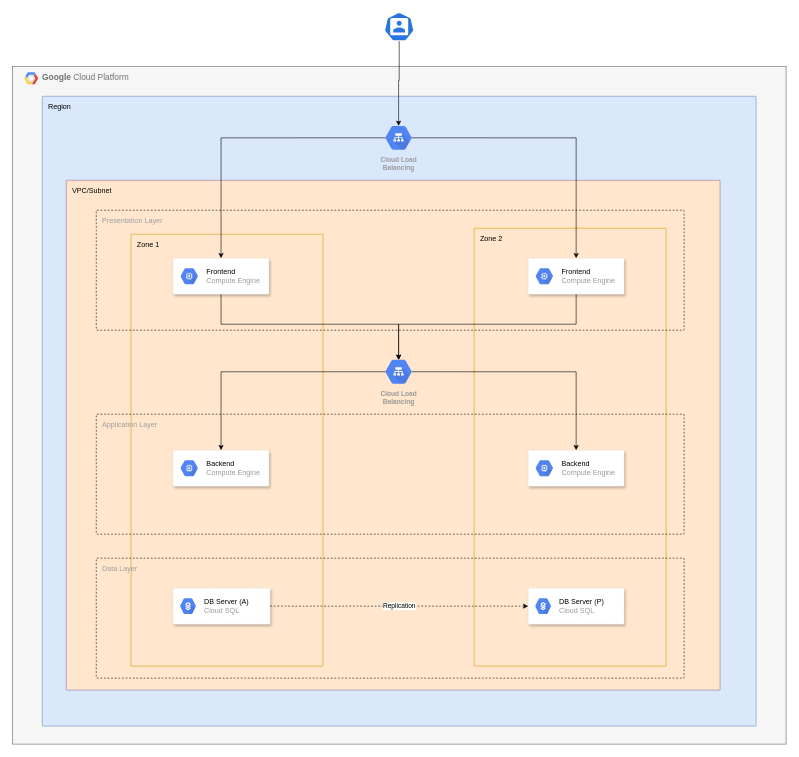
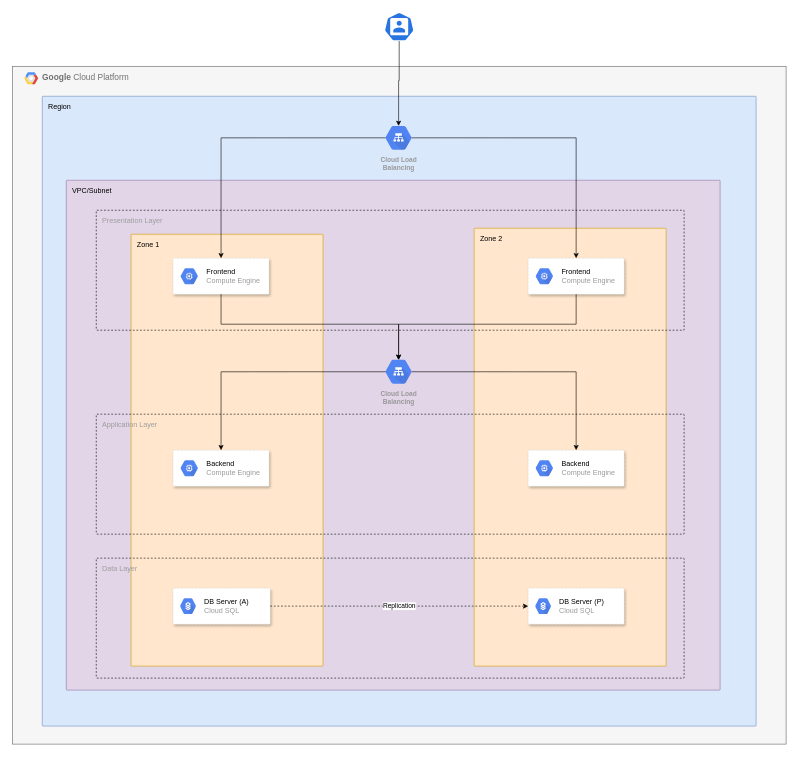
  <mxCell id="0" />
  <mxCell id="1" parent="0" />
  <mxCell id="2" value="&lt;b&gt;Google &lt;/b&gt;Cloud Platform" style="fillColor=#F6F6F6;strokeColor=#666666;shadow=0;gradientColor=none;fontSize=14;align=left;spacing=10;fontColor=#717171;9E9E9E;verticalAlign=top;spacingTop=-4;fontStyle=0;spacingLeft=40;html=1;container=0;" parent="1" vertex="1"><mxGeometry x="20" y="110" width="1290" height="1130" as="geometry" /></mxCell>
  <mxCell id="3" value="Region" style="sketch=0;points=[[0,0,0],[0.25,0,0],[0.5,0,0],[0.75,0,0],[1,0,0],[1,0.25,0],[1,0.5,0],[1,0.75,0],[1,1,0],[0.75,1,0],[0.5,1,0],[0.25,1,0],[0,1,0],[0,0.75,0],[0,0.5,0],[0,0.25,0]];rounded=1;absoluteArcSize=1;arcSize=2;html=1;strokeColor=#6c8ebf;shadow=0;dashed=0;fontSize=12;align=left;verticalAlign=top;spacing=10;spacingTop=-4;fillColor=#dae8fc;" vertex="1" parent="1"><mxGeometry x="70" y="160" width="1190" height="1050" as="geometry" /></mxCell>
- <mxCell id="4" value="VPC/Subnet" style="sketch=0;points=[[0,0,0],[0.25,0,0],[0.5,0,0],[0.75,0,0],[1,0,0],[1,0.25,0],[1,0.5,0],[1,0.75,0],[1,1,0],[0.75,1,0],[0.5,1,0],[0.25,1,0],[0,1,0],[0,0.75,0],[0,0.5,0],[0,0.25,0]];rounded=1;absoluteArcSize=1;arcSize=2;html=1;strokeColor=#9673a6;shadow=0;dashed=0;fontSize=12;align=left;verticalAlign=top;spacing=10;spacingTop=-4;fillColor=#ffe6cc;" vertex="1" parent="1"><mxGeometry x="110" y="300" width="1090" height="850" as="geometry" /></mxCell>
+ <mxCell id="4" value="VPC/Subnet" style="sketch=0;points=[[0,0,0],[0.25,0,0],[0.5,0,0],[0.75,0,0],[1,0,0],[1,0.25,0],[1,0.5,0],[1,0.75,0],[1,1,0],[0.75,1,0],[0.5,1,0],[0.25,1,0],[0,1,0],[0,0.75,0],[0,0.5,0],[0,0.25,0]];rounded=1;absoluteArcSize=1;arcSize=2;html=1;strokeColor=#9673a6;shadow=0;dashed=0;fontSize=12;align=left;verticalAlign=top;spacing=10;spacingTop=-4;fillColor=#e1d5e7;" vertex="1" parent="1"><mxGeometry x="110" y="300" width="1090" height="850" as="geometry" /></mxCell>
  <mxCell id="5" value="" style="shape=mxgraph.gcp2.google_cloud_platform;fillColor=#F6F6F6;strokeColor=none;shadow=0;gradientColor=none;" parent="1" vertex="1"><mxGeometry x="40" y="120" width="23" height="20" as="geometry"><mxPoint x="20" y="10" as="offset" /></mxGeometry></mxCell>
  <mxCell id="6" value="Cloud Load&#10;Balancing" style="sketch=0;html=1;fillColor=#5184F3;strokeColor=none;verticalAlign=top;labelPosition=center;verticalLabelPosition=bottom;align=center;spacingTop=-6;fontSize=11;fontStyle=1;fontColor=#999999;shape=mxgraph.gcp2.hexIcon;prIcon=cloud_load_balancing;dashed=1;" vertex="1" parent="1"><mxGeometry x="631" y="200" width="66" height="58.5" as="geometry" /></mxCell>
  <mxCell id="7" value="Cloud Load&#10;Balancing" style="sketch=0;html=1;fillColor=#5184F3;strokeColor=none;verticalAlign=top;labelPosition=center;verticalLabelPosition=bottom;align=center;spacingTop=-6;fontSize=11;fontStyle=1;fontColor=#999999;shape=mxgraph.gcp2.hexIcon;prIcon=cloud_load_balancing;dashed=1;" vertex="1" parent="1"><mxGeometry x="631" y="590" width="66" height="58.5" as="geometry" /></mxCell>
  <mxCell id="8" value="Zone 1" style="sketch=0;points=[[0,0,0],[0.25,0,0],[0.5,0,0],[0.75,0,0],[1,0,0],[1,0.25,0],[1,0.5,0],[1,0.75,0],[1,1,0],[0.75,1,0],[0.5,1,0],[0.25,1,0],[0,1,0],[0,0.75,0],[0,0.5,0],[0,0.25,0]];rounded=1;absoluteArcSize=1;arcSize=2;html=1;strokeColor=#d79b00;shadow=0;dashed=0;fontSize=12;align=left;verticalAlign=top;spacing=10;spacingTop=-4;fillColor=#ffe6cc;" vertex="1" parent="1"><mxGeometry x="218" y="390" width="320" height="720" as="geometry" /></mxCell>
  <mxCell id="9" value="Zone 2" style="sketch=0;points=[[0,0,0],[0.25,0,0],[0.5,0,0],[0.75,0,0],[1,0,0],[1,0.25,0],[1,0.5,0],[1,0.75,0],[1,1,0],[0.75,1,0],[0.5,1,0],[0.25,1,0],[0,1,0],[0,0.75,0],[0,0.5,0],[0,0.25,0]];rounded=1;absoluteArcSize=1;arcSize=2;html=1;strokeColor=#d79b00;shadow=0;dashed=0;fontSize=12;align=left;verticalAlign=top;spacing=10;spacingTop=-4;fillColor=#ffe6cc;" vertex="1" parent="1"><mxGeometry x="790" y="380" width="320" height="730" as="geometry" /></mxCell>
  <mxCell id="10" value="Presentation Layer" style="sketch=0;points=[[0,0,0],[0.25,0,0],[0.5,0,0],[0.75,0,0],[1,0,0],[1,0.25,0],[1,0.5,0],[1,0.75,0],[1,1,0],[0.75,1,0],[0.5,1,0],[0.25,1,0],[0,1,0],[0,0.75,0],[0,0.5,0],[0,0.25,0]];rounded=1;absoluteArcSize=1;arcSize=2;html=1;strokeColor=default;gradientColor=none;shadow=0;dashed=1;fontSize=12;fontColor=#9E9E9E;align=left;verticalAlign=top;spacing=10;spacingTop=-4;fillColor=none;" vertex="1" parent="1"><mxGeometry x="160" y="350" width="980" height="200" as="geometry" /></mxCell>
  <mxCell id="11" value="Application Layer" style="sketch=0;points=[[0,0,0],[0.25,0,0],[0.5,0,0],[0.75,0,0],[1,0,0],[1,0.25,0],[1,0.5,0],[1,0.75,0],[1,1,0],[0.75,1,0],[0.5,1,0],[0.25,1,0],[0,1,0],[0,0.75,0],[0,0.5,0],[0,0.25,0]];rounded=1;absoluteArcSize=1;arcSize=2;html=1;strokeColor=default;gradientColor=none;shadow=0;dashed=1;fontSize=12;fontColor=#9E9E9E;align=left;verticalAlign=top;spacing=10;spacingTop=-4;fillColor=none;" vertex="1" parent="1"><mxGeometry x="160" y="690" width="980" height="200" as="geometry" /></mxCell>
  <mxCell id="12" value="Data Layer" style="sketch=0;points=[[0,0,0],[0.25,0,0],[0.5,0,0],[0.75,0,0],[1,0,0],[1,0.25,0],[1,0.5,0],[1,0.75,0],[1,1,0],[0.75,1,0],[0.5,1,0],[0.25,1,0],[0,1,0],[0,0.75,0],[0,0.5,0],[0,0.25,0]];rounded=1;absoluteArcSize=1;arcSize=2;html=1;strokeColor=default;gradientColor=none;shadow=0;dashed=1;fontSize=12;fontColor=#9E9E9E;align=left;verticalAlign=top;spacing=10;spacingTop=-4;fillColor=none;" vertex="1" parent="1"><mxGeometry x="160" y="930" width="980" height="200" as="geometry" /></mxCell>
  <mxCell id="13" value="" style="strokeColor=#dddddd;shadow=1;strokeWidth=1;rounded=1;absoluteArcSize=1;arcSize=2;dashed=1;fillColor=default;" vertex="1" parent="1"><mxGeometry x="288" y="430" width="160" height="60" as="geometry" /></mxCell>
  <mxCell id="14" value="&lt;font color=&quot;#000000&quot;&gt;Frontend&lt;/font&gt;&lt;br&gt;Compute Engine" style="sketch=0;dashed=0;connectable=0;html=1;fillColor=#5184F3;strokeColor=none;shape=mxgraph.gcp2.hexIcon;prIcon=compute_engine;part=1;labelPosition=right;verticalLabelPosition=middle;align=left;verticalAlign=middle;spacingLeft=5;fontColor=#999999;fontSize=12;" vertex="1" parent="13"><mxGeometry y="0.5" width="44" height="39" relative="1" as="geometry"><mxPoint x="5" y="-19.5" as="offset" /></mxGeometry></mxCell>
  <mxCell id="15" value="" style="strokeColor=#dddddd;shadow=1;strokeWidth=1;rounded=1;absoluteArcSize=1;arcSize=2;dashed=1;fillColor=default;" vertex="1" parent="1"><mxGeometry x="880" y="430" width="160" height="60" as="geometry" /></mxCell>
  <mxCell id="16" value="&lt;font color=&quot;#000000&quot;&gt;Frontend&lt;br&gt;&lt;/font&gt;Compute Engine" style="sketch=0;dashed=0;connectable=0;html=1;fillColor=#5184F3;strokeColor=none;shape=mxgraph.gcp2.hexIcon;prIcon=compute_engine;part=1;labelPosition=right;verticalLabelPosition=middle;align=left;verticalAlign=middle;spacingLeft=5;fontColor=#999999;fontSize=12;" vertex="1" parent="15"><mxGeometry y="0.5" width="44" height="39" relative="1" as="geometry"><mxPoint x="5" y="-19.5" as="offset" /></mxGeometry></mxCell>
  <mxCell id="17" value="" style="edgeStyle=orthogonalEdgeStyle;rounded=0;orthogonalLoop=1;jettySize=auto;html=1;entryX=0.5;entryY=0;entryDx=0;entryDy=0;exitX=0.825;exitY=0.5;exitDx=0;exitDy=0;exitPerimeter=0;" edge="1" parent="1" source="6" target="15"><mxGeometry relative="1" as="geometry"><mxPoint x="575" y="239.25" as="sourcePoint" /><mxPoint x="260" y="440" as="targetPoint" /></mxGeometry></mxCell>
  <mxCell id="18" value="" style="edgeStyle=orthogonalEdgeStyle;rounded=0;orthogonalLoop=1;jettySize=auto;html=1;entryX=0.5;entryY=0;entryDx=0;entryDy=0;exitX=0.175;exitY=0.5;exitDx=0;exitDy=0;exitPerimeter=0;" edge="1" parent="1" source="6" target="13"><mxGeometry relative="1" as="geometry"><mxPoint x="647" y="229" as="sourcePoint" /><Array as="points"><mxPoint x="368" y="229" /></Array></mxGeometry></mxCell>
  <mxCell id="19" value="" style="edgeStyle=orthogonalEdgeStyle;rounded=0;orthogonalLoop=1;jettySize=auto;html=1;entryX=0.5;entryY=0.16;entryDx=0;entryDy=0;entryPerimeter=0;exitX=0.5;exitY=1;exitDx=0;exitDy=0;" edge="1" parent="1" source="13" target="7"><mxGeometry relative="1" as="geometry"><mxPoint x="641" y="239.25" as="sourcePoint" /><mxPoint x="378" y="440" as="targetPoint" /></mxGeometry></mxCell>
  <mxCell id="20" value="" style="edgeStyle=orthogonalEdgeStyle;rounded=0;orthogonalLoop=1;jettySize=auto;html=1;entryX=0.5;entryY=0.16;entryDx=0;entryDy=0;entryPerimeter=0;exitX=0.5;exitY=1;exitDx=0;exitDy=0;" edge="1" parent="1" source="15" target="7"><mxGeometry relative="1" as="geometry"><mxPoint x="378" y="500" as="sourcePoint" /><mxPoint x="674" y="609.36" as="targetPoint" /><Array as="points"><mxPoint x="960" y="540" /><mxPoint x="664" y="540" /></Array></mxGeometry></mxCell>
  <mxCell id="21" value="" style="strokeColor=#dddddd;shadow=1;strokeWidth=1;rounded=1;absoluteArcSize=1;arcSize=2;dashed=1;fillColor=default;" vertex="1" parent="1"><mxGeometry x="288" y="750" width="160" height="60" as="geometry" /></mxCell>
  <mxCell id="22" value="&lt;font color=&quot;#000000&quot;&gt;Backend&lt;/font&gt;&lt;br&gt;Compute Engine" style="sketch=0;dashed=0;connectable=0;html=1;fillColor=#5184F3;strokeColor=none;shape=mxgraph.gcp2.hexIcon;prIcon=compute_engine;part=1;labelPosition=right;verticalLabelPosition=middle;align=left;verticalAlign=middle;spacingLeft=5;fontColor=#999999;fontSize=12;" vertex="1" parent="21"><mxGeometry y="0.5" width="44" height="39" relative="1" as="geometry"><mxPoint x="5" y="-19.5" as="offset" /></mxGeometry></mxCell>
  <mxCell id="23" value="" style="strokeColor=#dddddd;shadow=1;strokeWidth=1;rounded=1;absoluteArcSize=1;arcSize=2;dashed=1;fillColor=default;" vertex="1" parent="1"><mxGeometry x="880" y="750" width="160" height="60" as="geometry" /></mxCell>
  <mxCell id="24" value="&lt;font color=&quot;#000000&quot;&gt;Backend&lt;/font&gt;&lt;br&gt;Compute Engine" style="sketch=0;dashed=0;connectable=0;html=1;fillColor=#5184F3;strokeColor=none;shape=mxgraph.gcp2.hexIcon;prIcon=compute_engine;part=1;labelPosition=right;verticalLabelPosition=middle;align=left;verticalAlign=middle;spacingLeft=5;fontColor=#999999;fontSize=12;" vertex="1" parent="23"><mxGeometry y="0.5" width="44" height="39" relative="1" as="geometry"><mxPoint x="5" y="-19.5" as="offset" /></mxGeometry></mxCell>
  <mxCell id="25" value="" style="edgeStyle=orthogonalEdgeStyle;rounded=0;orthogonalLoop=1;jettySize=auto;html=1;entryX=0.5;entryY=0;entryDx=0;entryDy=0;exitX=0.175;exitY=0.5;exitDx=0;exitDy=0;exitPerimeter=0;" edge="1" parent="1" source="7" target="21"><mxGeometry relative="1" as="geometry"><mxPoint x="378" y="500" as="sourcePoint" /><mxPoint x="674" y="609.36" as="targetPoint" /></mxGeometry></mxCell>
  <mxCell id="26" value="" style="edgeStyle=orthogonalEdgeStyle;rounded=0;orthogonalLoop=1;jettySize=auto;html=1;entryX=0.5;entryY=0;entryDx=0;entryDy=0;exitX=0.825;exitY=0.5;exitDx=0;exitDy=0;exitPerimeter=0;" edge="1" parent="1" source="7" target="23"><mxGeometry relative="1" as="geometry"><mxPoint x="652.55" y="629.25" as="sourcePoint" /><mxPoint x="378" y="760" as="targetPoint" /></mxGeometry></mxCell>
  <mxCell id="27" value="" style="strokeColor=#dddddd;shadow=1;strokeWidth=1;rounded=1;absoluteArcSize=1;arcSize=2;dashed=1;fillColor=default;" vertex="1" parent="1"><mxGeometry x="288" y="980" width="162" height="60" as="geometry" /></mxCell>
  <mxCell id="28" value="&lt;font color=&quot;#000000&quot;&gt;DB Server (A)&lt;/font&gt;&lt;br&gt;Cloud SQL" style="sketch=0;dashed=0;connectable=0;html=1;fillColor=#5184F3;strokeColor=none;shape=mxgraph.gcp2.hexIcon;prIcon=cloud_sql;part=1;labelPosition=right;verticalLabelPosition=middle;align=left;verticalAlign=middle;spacingLeft=5;fontColor=#999999;fontSize=12;" vertex="1" parent="27"><mxGeometry y="0.5" width="40" height="39" relative="1" as="geometry"><mxPoint x="5" y="-19.5" as="offset" /></mxGeometry></mxCell>
  <mxCell id="29" value="" style="strokeColor=#dddddd;shadow=1;strokeWidth=1;rounded=1;absoluteArcSize=1;arcSize=2;dashed=1;fillColor=default;" vertex="1" parent="1"><mxGeometry x="880" y="980" width="160" height="60" as="geometry" /></mxCell>
  <mxCell id="30" value="&lt;font color=&quot;#000000&quot;&gt;DB Server (P)&lt;/font&gt;&lt;br&gt;Cloud SQL" style="sketch=0;dashed=0;connectable=0;html=1;fillColor=#5184F3;strokeColor=none;shape=mxgraph.gcp2.hexIcon;prIcon=cloud_sql;part=1;labelPosition=right;verticalLabelPosition=middle;align=left;verticalAlign=middle;spacingLeft=5;fontColor=#999999;fontSize=12;" vertex="1" parent="29"><mxGeometry y="0.5" width="40" height="39" relative="1" as="geometry"><mxPoint x="5" y="-19.5" as="offset" /></mxGeometry></mxCell>
  <mxCell id="31" value="Replication" style="edgeStyle=orthogonalEdgeStyle;rounded=0;orthogonalLoop=1;jettySize=auto;html=1;entryX=0;entryY=0.5;entryDx=0;entryDy=0;exitX=1;exitY=0.5;exitDx=0;exitDy=0;dashed=1;" edge="1" parent="1" source="27" target="29"><mxGeometry relative="1" as="geometry"><mxPoint x="652.55" y="629.25" as="sourcePoint" /><mxPoint x="378" y="760" as="targetPoint" /></mxGeometry></mxCell>
  <mxCell id="32" value="" style="edgeStyle=orthogonalEdgeStyle;rounded=0;orthogonalLoop=1;jettySize=auto;html=1;entryX=0.5;entryY=0.16;entryDx=0;entryDy=0;entryPerimeter=0;" edge="1" parent="1" source="33" target="6"><mxGeometry relative="1" as="geometry" /></mxCell>
  <mxCell id="33" value="" style="sketch=0;html=1;dashed=0;whitespace=wrap;fillColor=#2875E2;strokeColor=#ffffff;points=[[0.005,0.63,0],[0.1,0.2,0],[0.9,0.2,0],[0.5,0,0],[0.995,0.63,0],[0.72,0.99,0],[0.5,1,0],[0.28,0.99,0]];shape=mxgraph.kubernetes.icon;prIcon=user" vertex="1" parent="1"><mxGeometry x="640" y="20" width="50" height="48" as="geometry" /></mxCell>
